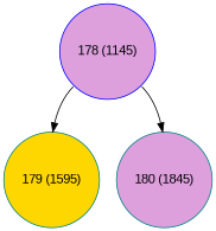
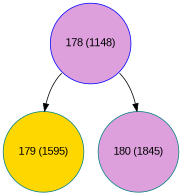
  digraph {
    node [color=teal fillcolor=plum fontname=Arial shape=circle style=filled]
    edge [style=solid]
-   n1 [color=blue label="178 (1145)" width=0.5]
+   n1 [color=blue label="178 (1148)" width=0.5]
    n2 [fillcolor=gold label="179 (1595)" width=0.5]
    n3 [label="180 (1845)" width=0.5]
    n1 -> n2 [tailport=sw]
    n1 -> n3 [tailport=se]
  }
